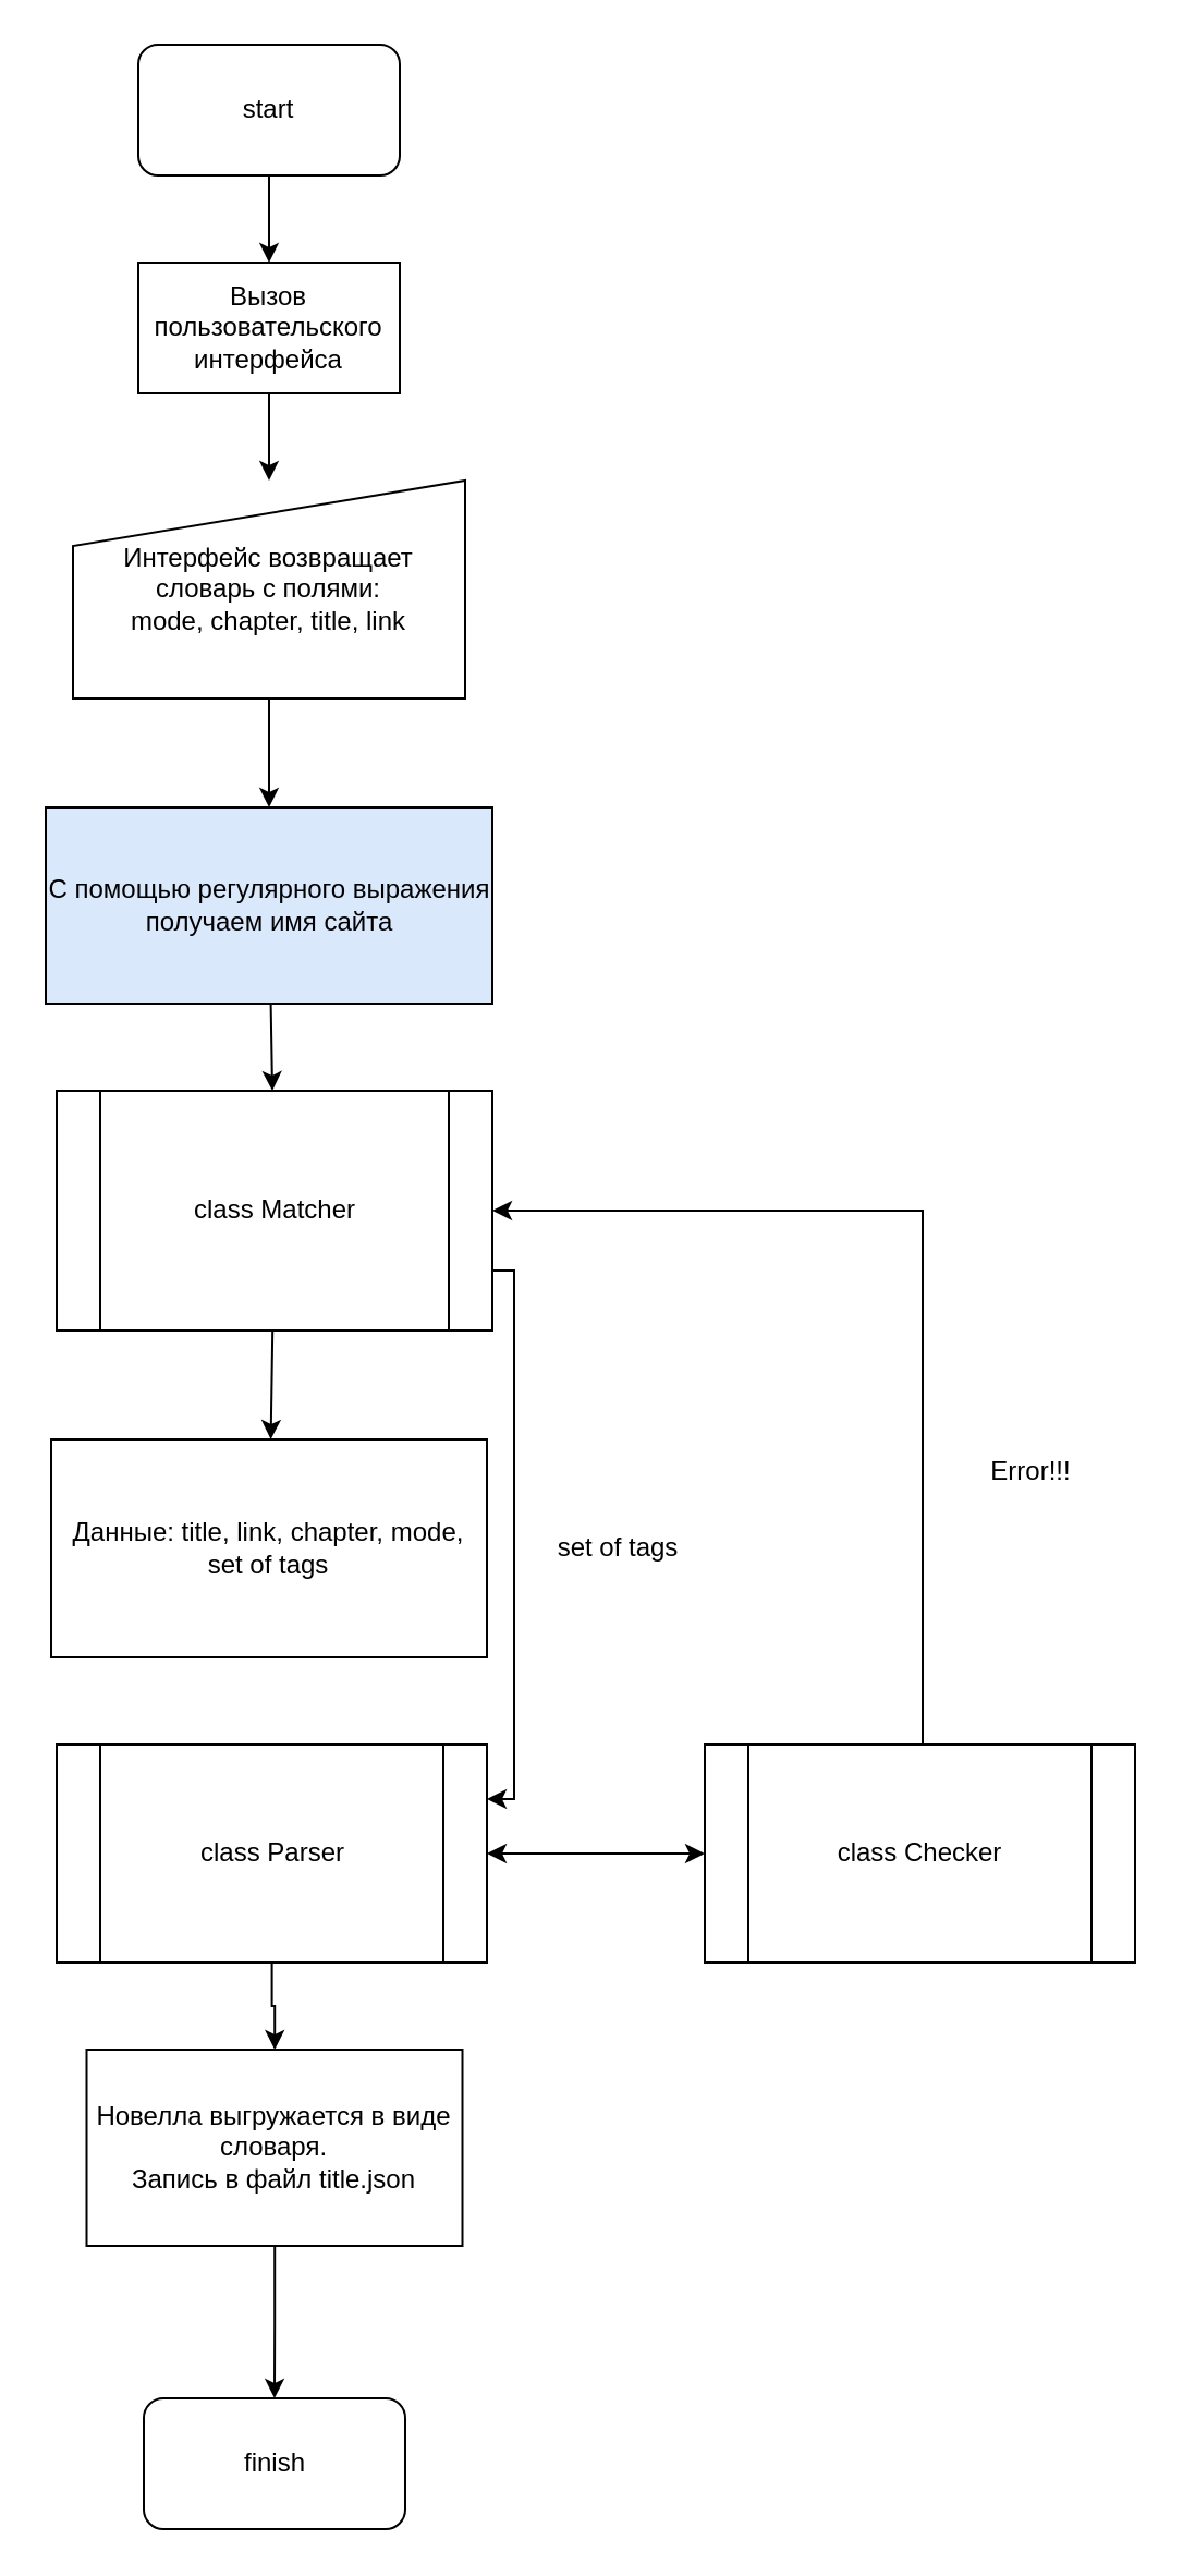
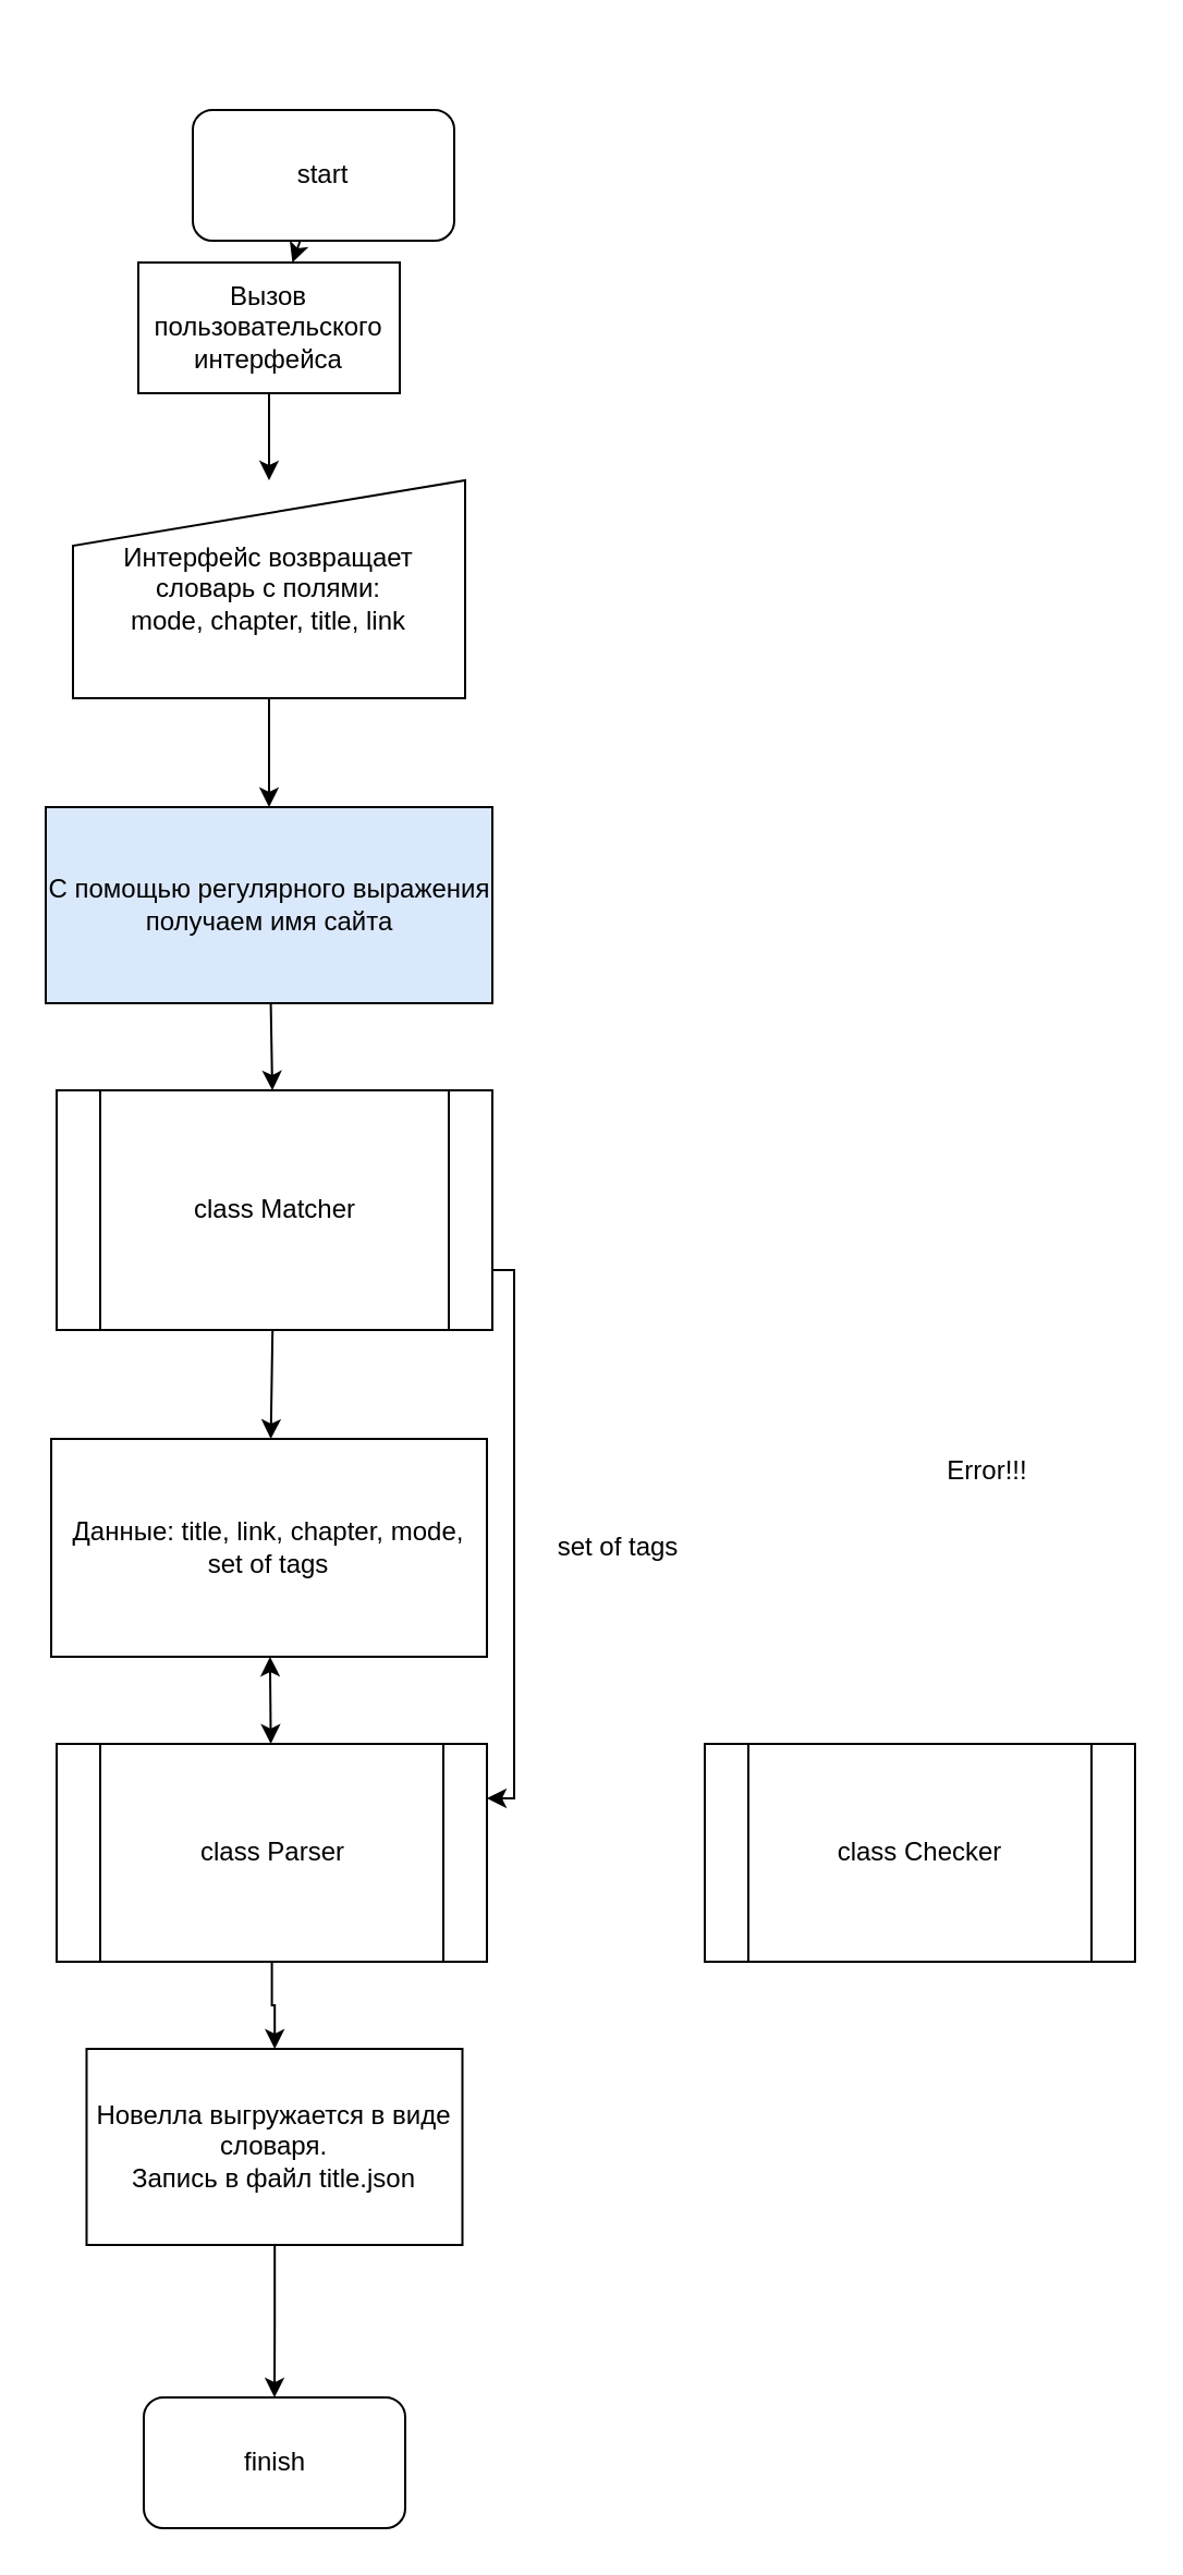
  <mxCell id="0" />
  <mxCell id="1" parent="0" />
  <mxCell id="2" value="" style="edgeStyle=none;html=1;" parent="1" source="3" target="5" edge="1"><mxGeometry relative="1" as="geometry" /></mxCell>
- <mxCell id="3" value="start" style="rounded=1;whiteSpace=wrap;html=1;" parent="1" vertex="1"><mxGeometry x="63" y="20" width="120" height="60" as="geometry" /></mxCell>
+ <mxCell id="3" value="start" style="rounded=1;whiteSpace=wrap;html=1;" parent="1" vertex="1"><mxGeometry x="88" y="50" width="120" height="60" as="geometry" /></mxCell>
  <mxCell id="4" value="" style="edgeStyle=none;html=1;" parent="1" source="5" target="7" edge="1"><mxGeometry relative="1" as="geometry" /></mxCell>
  <mxCell id="5" value="Вызов пользовательского интерфейса" style="rounded=0;whiteSpace=wrap;html=1;" parent="1" vertex="1"><mxGeometry x="63" y="120" width="120" height="60" as="geometry" /></mxCell>
  <mxCell id="6" value="" style="edgeStyle=none;html=1;" parent="1" source="7" target="9" edge="1"><mxGeometry relative="1" as="geometry" /></mxCell>
  <mxCell id="7" value="Интерфейс возвращает словарь с полями:&lt;br&gt;mode, chapter, title, link" style="shape=manualInput;whiteSpace=wrap;html=1;" parent="1" vertex="1"><mxGeometry x="33" y="220" width="180" height="100" as="geometry" /></mxCell>
  <mxCell id="8" value="" style="edgeStyle=none;html=1;" edge="1" parent="1" source="9" target="12"><mxGeometry relative="1" as="geometry" /></mxCell>
  <mxCell id="9" value="С помощью регулярного выражения получаем имя сайта" style="rounded=0;whiteSpace=wrap;html=1;fillColor=#dae8fc;" parent="1" vertex="1"><mxGeometry x="20.5" y="370" width="205" height="90" as="geometry" /></mxCell>
  <mxCell id="10" value="" style="edgeStyle=none;html=1;" edge="1" parent="1" source="12" target="13"><mxGeometry relative="1" as="geometry" /></mxCell>
  <mxCell id="11" style="edgeStyle=orthogonalEdgeStyle;rounded=0;html=1;exitX=1;exitY=0.75;exitDx=0;exitDy=0;entryX=1;entryY=0.25;entryDx=0;entryDy=0;startArrow=none;startFill=0;" edge="1" parent="1" source="12" target="16"><mxGeometry relative="1" as="geometry" /></mxCell>
  <mxCell id="12" value="class Matcher" style="shape=process;whiteSpace=wrap;html=1;backgroundOutline=1;" vertex="1" parent="1"><mxGeometry x="25.5" y="500" width="200" height="110" as="geometry" /></mxCell>
  <mxCell id="13" value="Данные: title, link, chapter, mode, set of tags" style="whiteSpace=wrap;html=1;" vertex="1" parent="1"><mxGeometry x="23" y="660" width="200" height="100" as="geometry" /></mxCell>
- <mxCell id="14" value="" style="edgeStyle=none;html=1;startArrow=classic;startFill=1;" edge="1" parent="1" source="16" target="18"><mxGeometry relative="1" as="geometry" /></mxCell>
+ <mxCell id="14" value="" style="edgeStyle=none;html=1;startArrow=classic;startFill=1;" edge="1" parent="1" source="16" target="13"><mxGeometry relative="1" as="geometry" /></mxCell>
  <mxCell id="15" value="" style="edgeStyle=orthogonalEdgeStyle;rounded=0;html=1;startArrow=none;startFill=0;" edge="1" parent="1" source="16" target="22"><mxGeometry relative="1" as="geometry" /></mxCell>
  <mxCell id="16" value="class Parser" style="shape=process;whiteSpace=wrap;html=1;backgroundOutline=1;" vertex="1" parent="1"><mxGeometry x="25.5" y="800" width="197.5" height="100" as="geometry" /></mxCell>
- <mxCell id="17" style="edgeStyle=orthogonalEdgeStyle;html=1;entryX=1;entryY=0.5;entryDx=0;entryDy=0;startArrow=none;startFill=0;rounded=0;" edge="1" parent="1" source="18" target="12"><mxGeometry relative="1" as="geometry"><Array as="points"><mxPoint x="423" y="555" /></Array></mxGeometry></mxCell>
  <mxCell id="18" value="class Checker" style="shape=process;whiteSpace=wrap;html=1;backgroundOutline=1;" vertex="1" parent="1"><mxGeometry x="323" y="800" width="197.5" height="100" as="geometry" /></mxCell>
- <mxCell id="19" value="Error!!!" style="text;html=1;strokeColor=none;fillColor=none;align=center;verticalAlign=middle;whiteSpace=wrap;rounded=0;" vertex="1" parent="1"><mxGeometry x="443" y="660" width="60" height="30" as="geometry" /></mxCell>
+ <mxCell id="19" value="Error!!!" style="text;html=1;strokeColor=none;fillColor=none;align=center;verticalAlign=middle;whiteSpace=wrap;rounded=0;" vertex="1" parent="1"><mxGeometry x="423" y="660" width="60" height="30" as="geometry" /></mxCell>
  <mxCell id="20" value="set of tags" style="text;html=1;align=center;verticalAlign=middle;resizable=0;points=[];autosize=1;strokeColor=none;fillColor=none;" vertex="1" parent="1"><mxGeometry x="243" y="695" width="80" height="30" as="geometry" /></mxCell>
  <mxCell id="21" value="" style="edgeStyle=orthogonalEdgeStyle;rounded=0;html=1;startArrow=none;startFill=0;" edge="1" parent="1" source="22" target="23"><mxGeometry relative="1" as="geometry" /></mxCell>
  <mxCell id="22" value="Новелла выгружается в виде словаря.&lt;br&gt;Запись в файл title.json" style="whiteSpace=wrap;html=1;" vertex="1" parent="1"><mxGeometry x="39.25" y="940" width="172.5" height="90" as="geometry" /></mxCell>
  <mxCell id="23" value="finish" style="rounded=1;whiteSpace=wrap;html=1;" vertex="1" parent="1"><mxGeometry x="65.5" y="1100" width="120" height="60" as="geometry" /></mxCell>
